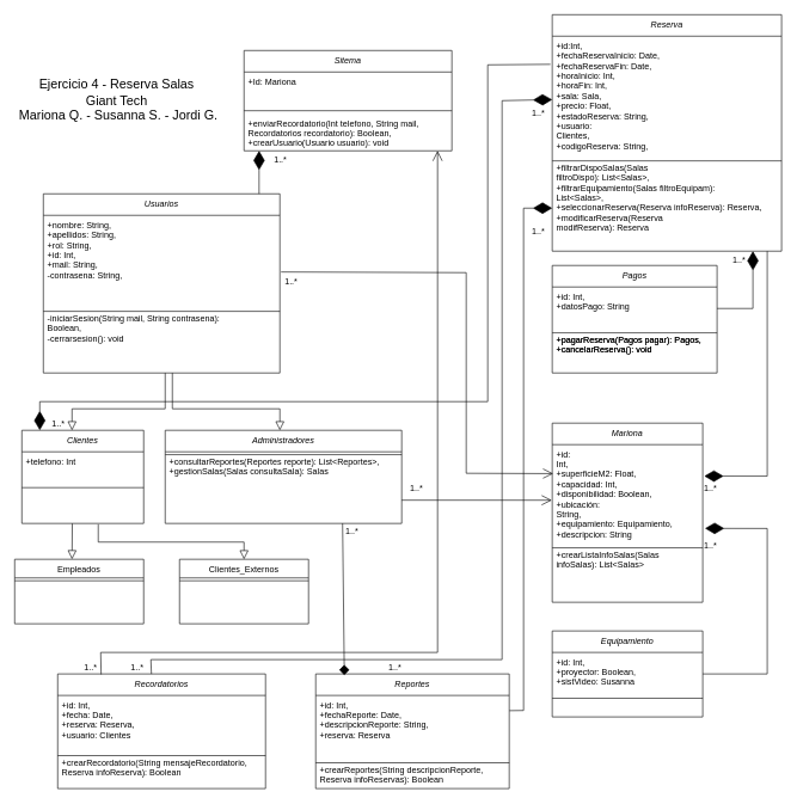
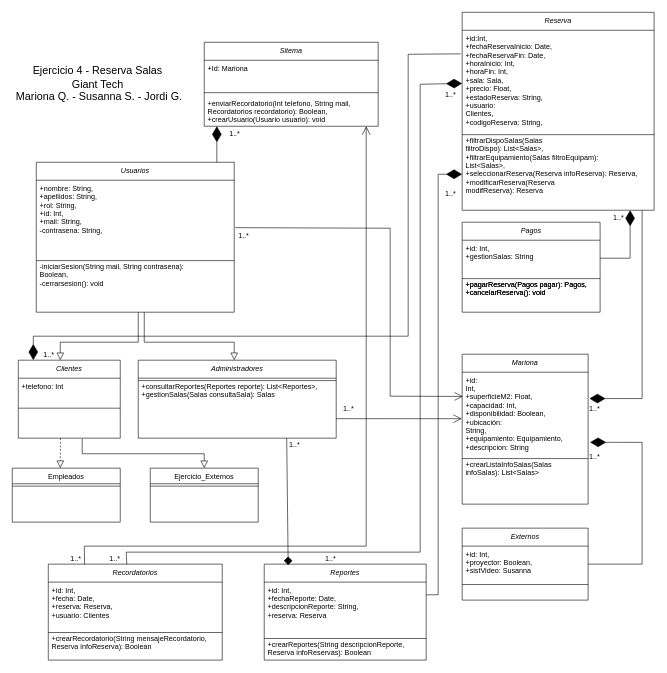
  <mxCell id="0" />
  <mxCell id="1" parent="0" />
  <mxCell id="2" value="Usuarios" style="swimlane;fontStyle=2;align=center;verticalAlign=top;childLayout=stackLayout;horizontal=1;startSize=30;horizontalStack=0;resizeParent=1;resizeLast=0;collapsible=1;marginBottom=0;rounded=0;shadow=0;strokeWidth=1;" vertex="1" parent="1"><mxGeometry x="60" y="270" width="330" height="250" as="geometry"><mxRectangle x="230" y="140" width="160" height="26" as="alternateBounds" /></mxGeometry></mxCell>
  <mxCell id="3" value="+nombre: String, &#10;+apellidos: String, &#10;+rol: String, &#10;+id: Int, &#10;+mail: String, &#10;-contrasena: String, &#10;" style="text;align=left;verticalAlign=top;spacingLeft=4;spacingRight=4;overflow=hidden;rotatable=0;points=[[0,0.5],[1,0.5]];portConstraint=eastwest;" vertex="1" parent="2"><mxGeometry y="30" width="330" height="130" as="geometry" /></mxCell>
  <mxCell id="4" value="-iniciarSesion(String mail, String contrasena):&#10;Boolean, &#10;-cerrarsesion(): void" style="text;align=left;verticalAlign=top;spacingLeft=4;spacingRight=4;overflow=hidden;rotatable=0;points=[[0,0.5],[1,0.5]];portConstraint=eastwest;" vertex="1" parent="2"><mxGeometry y="160" width="330" as="geometry" /></mxCell>
  <mxCell id="5" value="" style="line;html=1;strokeWidth=1;align=left;verticalAlign=middle;spacingTop=-1;spacingLeft=3;spacingRight=3;rotatable=0;labelPosition=right;points=[];portConstraint=eastwest;" vertex="1" parent="2"><mxGeometry y="160" width="330" height="8" as="geometry" /></mxCell>
  <mxCell id="6" value="" style="endArrow=block;endSize=10;endFill=0;shadow=0;strokeWidth=1;rounded=0;curved=0;edgeStyle=elbowEdgeStyle;elbow=vertical;entryX=0.5;entryY=0;entryDx=0;entryDy=0;" edge="1" parent="1"><mxGeometry width="160" relative="1" as="geometry"><mxPoint x="230" y="520" as="sourcePoint" /><mxPoint x="100" y="600" as="targetPoint" /><Array as="points"><mxPoint x="150" y="570" /></Array></mxGeometry></mxCell>
  <mxCell id="7" value="" style="endArrow=block;endSize=10;endFill=0;shadow=0;strokeWidth=1;rounded=0;curved=0;edgeStyle=elbowEdgeStyle;elbow=vertical;entryX=0.5;entryY=0;entryDx=0;entryDy=0;" edge="1" parent="1"><mxGeometry width="160" relative="1" as="geometry"><mxPoint x="240" y="520" as="sourcePoint" /><mxPoint x="390" y="600" as="targetPoint" /><Array as="points"><mxPoint x="310" y="570" /></Array></mxGeometry></mxCell>
  <mxCell id="8" value="&lt;font style=&quot;font-size: 18px;&quot;&gt;Ejercicio 4 - Reserva Salas&amp;nbsp;&lt;/font&gt;&lt;div&gt;&lt;font style=&quot;font-size: 18px;&quot;&gt;Giant Tech&amp;nbsp;&lt;/font&gt;&lt;div&gt;&lt;span style=&quot;font-size: 18px; background-color: initial;&quot;&gt;Mariona Q. - Susanna S. - Jordi G.&lt;/span&gt;&lt;/div&gt;&lt;/div&gt;" style="text;html=1;align=center;verticalAlign=middle;whiteSpace=wrap;rounded=0;" vertex="1" parent="1"><mxGeometry x="20" y="115" width="290" height="50" as="geometry" /></mxCell>
  <mxCell id="9" value="Sitema" style="swimlane;fontStyle=2;align=center;verticalAlign=top;childLayout=stackLayout;horizontal=1;startSize=30;horizontalStack=0;resizeParent=1;resizeLast=0;collapsible=1;marginBottom=0;rounded=0;shadow=0;strokeWidth=1;" vertex="1" parent="1"><mxGeometry x="340" y="70" width="290" height="140" as="geometry"><mxRectangle x="230" y="140" width="160" height="26" as="alternateBounds" /></mxGeometry></mxCell>
  <mxCell id="10" value="+Id: Mariona&#10;&#10;" style="text;align=left;verticalAlign=top;spacingLeft=4;spacingRight=4;overflow=hidden;rotatable=0;points=[[0,0.5],[1,0.5]];portConstraint=eastwest;" vertex="1" parent="9"><mxGeometry y="30" width="290" height="50" as="geometry" /></mxCell>
  <mxCell id="11" value="" style="line;html=1;strokeWidth=1;align=left;verticalAlign=middle;spacingTop=-1;spacingLeft=3;spacingRight=3;rotatable=0;labelPosition=right;points=[];portConstraint=eastwest;" vertex="1" parent="9"><mxGeometry y="80" width="290" height="8" as="geometry" /></mxCell>
  <mxCell id="12" value="+enviarRecordatorio(Int telefono, String mail,&#10;Recordatorios recordatorio): Boolean, &#10;+crearUsuario(Usuario usuario): void" style="text;align=left;verticalAlign=top;spacingLeft=4;spacingRight=4;overflow=hidden;rotatable=0;points=[[0,0.5],[1,0.5]];portConstraint=eastwest;" vertex="1" parent="9"><mxGeometry y="88" width="290" height="50" as="geometry" /></mxCell>
  <mxCell id="13" value="" style="endArrow=diamondThin;endFill=1;endSize=24;html=1;rounded=0;entryX=0.75;entryY=1;entryDx=0;entryDy=0;" edge="1" parent="1"><mxGeometry width="160" relative="1" as="geometry"><mxPoint x="361" y="270" as="sourcePoint" /><mxPoint x="361" y="210" as="targetPoint" /><Array as="points" /></mxGeometry></mxCell>
  <mxCell id="14" value="Administradores" style="swimlane;fontStyle=2;align=center;verticalAlign=top;childLayout=stackLayout;horizontal=1;startSize=30;horizontalStack=0;resizeParent=1;resizeLast=0;collapsible=1;marginBottom=0;rounded=0;shadow=0;strokeWidth=1;" vertex="1" parent="1"><mxGeometry x="230" y="600" width="330" height="130" as="geometry"><mxRectangle x="230" y="140" width="160" height="26" as="alternateBounds" /></mxGeometry></mxCell>
  <mxCell id="15" value="+consultarReportes(Reportes reporte): List&lt;Reportes&gt;,&#10;+gestionSalas(Salas consultaSala): Salas" style="text;align=left;verticalAlign=top;spacingLeft=4;spacingRight=4;overflow=hidden;rotatable=0;points=[[0,0.5],[1,0.5]];portConstraint=eastwest;" vertex="1" parent="14"><mxGeometry y="30" width="330" as="geometry" /></mxCell>
  <mxCell id="16" value="" style="line;html=1;strokeWidth=1;align=left;verticalAlign=middle;spacingTop=-1;spacingLeft=3;spacingRight=3;rotatable=0;labelPosition=right;points=[];portConstraint=eastwest;" vertex="1" parent="14"><mxGeometry y="30" width="330" height="8" as="geometry" /></mxCell>
  <mxCell id="17" value="Empleados" style="swimlane;fontStyle=0;align=center;verticalAlign=top;childLayout=stackLayout;horizontal=1;startSize=26;horizontalStack=0;resizeParent=1;resizeLast=0;collapsible=1;marginBottom=0;rounded=0;shadow=0;strokeWidth=1;" vertex="1" parent="1"><mxGeometry x="20" y="780" width="180" height="90" as="geometry"><mxRectangle x="130" y="380" width="160" height="26" as="alternateBounds" /></mxGeometry></mxCell>
  <mxCell id="18" value="" style="line;html=1;strokeWidth=1;align=left;verticalAlign=middle;spacingTop=-1;spacingLeft=3;spacingRight=3;rotatable=0;labelPosition=right;points=[];portConstraint=eastwest;" vertex="1" parent="17"><mxGeometry y="26" width="180" height="8" as="geometry" /></mxCell>
- <mxCell id="19" value="Clientes_Externos" style="swimlane;fontStyle=0;align=center;verticalAlign=top;childLayout=stackLayout;horizontal=1;startSize=26;horizontalStack=0;resizeParent=1;resizeLast=0;collapsible=1;marginBottom=0;rounded=0;shadow=0;strokeWidth=1;" vertex="1" parent="1"><mxGeometry x="250" y="780" width="180" height="90" as="geometry"><mxRectangle x="130" y="380" width="160" height="26" as="alternateBounds" /></mxGeometry></mxCell>
+ <mxCell id="19" value="Ejercicio_Externos" style="swimlane;fontStyle=0;align=center;verticalAlign=top;childLayout=stackLayout;horizontal=1;startSize=26;horizontalStack=0;resizeParent=1;resizeLast=0;collapsible=1;marginBottom=0;rounded=0;shadow=0;strokeWidth=1;" vertex="1" parent="1"><mxGeometry x="250" y="780" width="180" height="90" as="geometry"><mxRectangle x="130" y="380" width="160" height="26" as="alternateBounds" /></mxGeometry></mxCell>
  <mxCell id="20" value="" style="line;html=1;strokeWidth=1;align=left;verticalAlign=middle;spacingTop=-1;spacingLeft=3;spacingRight=3;rotatable=0;labelPosition=right;points=[];portConstraint=eastwest;" vertex="1" parent="19"><mxGeometry y="26" width="180" height="8" as="geometry" /></mxCell>
  <mxCell id="21" value="Reserva" style="swimlane;fontStyle=2;align=center;verticalAlign=top;childLayout=stackLayout;horizontal=1;startSize=30;horizontalStack=0;resizeParent=1;resizeLast=0;collapsible=1;marginBottom=0;rounded=0;shadow=0;strokeWidth=1;" vertex="1" parent="1"><mxGeometry x="770" y="20" width="320" height="330" as="geometry"><mxRectangle x="230" y="140" width="160" height="26" as="alternateBounds" /></mxGeometry></mxCell>
  <mxCell id="22" value="+id:Int, &#10;+fechaReservaInicio: Date, &#10;+fechaReservaFin: Date, &#10;+horaInicio: Int, &#10;+horaFin: Int, &#10;+sala: Sala, &#10;+precio: Float, &#10;+estadoReserva: String, &#10;+usuario:&#10;Clientes, &#10;+codigoReserva: String, " style="text;align=left;verticalAlign=top;spacingLeft=4;spacingRight=4;overflow=hidden;rotatable=0;points=[[0,0.5],[1,0.5]];portConstraint=eastwest;" vertex="1" parent="21"><mxGeometry y="30" width="320" height="170" as="geometry" /></mxCell>
  <mxCell id="23" value="+filtrarDispoSalas(Salas&#10;filtroDispo): List&lt;Salas&gt;, &#10;+filtrarEquipamiento(Salas filtroEquipam):&#10;List&lt;Salas&gt;, &#10;+seleccionarReserva(Reserva infoReserva): Reserva, &#10;+modificarReserva(Reserva&#10;modifReserva): Reserva" style="text;align=left;verticalAlign=top;spacingLeft=4;spacingRight=4;overflow=hidden;rotatable=0;points=[[0,0.5],[1,0.5]];portConstraint=eastwest;" vertex="1" parent="21"><mxGeometry y="200" width="320" as="geometry" /></mxCell>
  <mxCell id="24" value="" style="line;html=1;strokeWidth=1;align=left;verticalAlign=middle;spacingTop=-1;spacingLeft=3;spacingRight=3;rotatable=0;labelPosition=right;points=[];portConstraint=eastwest;" vertex="1" parent="21"><mxGeometry y="200" width="320" height="8" as="geometry" /></mxCell>
  <mxCell id="25" value="Pagos" style="swimlane;fontStyle=2;align=center;verticalAlign=top;childLayout=stackLayout;horizontal=1;startSize=30;horizontalStack=0;resizeParent=1;resizeLast=0;collapsible=1;marginBottom=0;rounded=0;shadow=0;strokeWidth=1;" vertex="1" parent="1"><mxGeometry x="770" y="370" width="230" height="150" as="geometry"><mxRectangle x="230" y="140" width="160" height="26" as="alternateBounds" /></mxGeometry></mxCell>
- <mxCell id="26" value="+id: Int, &#10;+datosPago: String&#10;" style="text;align=left;verticalAlign=top;spacingLeft=4;spacingRight=4;overflow=hidden;rotatable=0;points=[[0,0.5],[1,0.5]];portConstraint=eastwest;" vertex="1" parent="25"><mxGeometry y="30" width="230" height="60" as="geometry" /></mxCell>
+ <mxCell id="26" value="+id: Int, &#10;+gestionSalas: String&#10;" style="text;align=left;verticalAlign=top;spacingLeft=4;spacingRight=4;overflow=hidden;rotatable=0;points=[[0,0.5],[1,0.5]];portConstraint=eastwest;" vertex="1" parent="25"><mxGeometry y="30" width="230" height="60" as="geometry" /></mxCell>
  <mxCell id="27" value="+pagarReserva(Pagos pagar): Pagos, &#10;+cancelarReserva(): void" style="text;align=left;verticalAlign=top;spacingLeft=4;spacingRight=4;overflow=hidden;rotatable=0;points=[[0,0.5],[1,0.5]];portConstraint=eastwest;" vertex="1" parent="25"><mxGeometry y="90" width="230" as="geometry" /></mxCell>
  <mxCell id="28" value="+pagarReserva(Pagos pagar): Pagos, &#10;+cancelarReserva(): void" style="text;align=left;verticalAlign=top;spacingLeft=4;spacingRight=4;overflow=hidden;rotatable=0;points=[[0,0.5],[1,0.5]];portConstraint=eastwest;" vertex="1" parent="25"><mxGeometry y="90" width="230" as="geometry" /></mxCell>
  <mxCell id="29" value="" style="line;html=1;strokeWidth=1;align=left;verticalAlign=middle;spacingTop=-1;spacingLeft=3;spacingRight=3;rotatable=0;labelPosition=right;points=[];portConstraint=eastwest;" vertex="1" parent="25"><mxGeometry y="90" width="230" height="8" as="geometry" /></mxCell>
  <mxCell id="30" value="Mariona" style="swimlane;fontStyle=2;align=center;verticalAlign=top;childLayout=stackLayout;horizontal=1;startSize=30;horizontalStack=0;resizeParent=1;resizeLast=0;collapsible=1;marginBottom=0;rounded=0;shadow=0;strokeWidth=1;" vertex="1" parent="1"><mxGeometry x="770" y="590" width="210" height="250" as="geometry"><mxRectangle x="230" y="140" width="160" height="26" as="alternateBounds" /></mxGeometry></mxCell>
  <mxCell id="31" value="+id:&#10;Int, &#10;+superficieM2: Float, &#10;+capacidad: Int, &#10;+disponibilidad: Boolean, &#10;+ubicación:&#10;String, &#10;+equipamiento: Equipamiento, &#10;+descripcion: String" style="text;align=left;verticalAlign=top;spacingLeft=4;spacingRight=4;overflow=hidden;rotatable=0;points=[[0,0.5],[1,0.5]];portConstraint=eastwest;" vertex="1" parent="30"><mxGeometry y="30" width="210" height="140" as="geometry" /></mxCell>
  <mxCell id="32" value="+crearListaInfoSalas(Salas&#10;infoSalas): List&lt;Salas&gt;" style="text;align=left;verticalAlign=top;spacingLeft=4;spacingRight=4;overflow=hidden;rotatable=0;points=[[0,0.5],[1,0.5]];portConstraint=eastwest;" vertex="1" parent="30"><mxGeometry y="170" width="210" as="geometry" /></mxCell>
  <mxCell id="33" value="" style="line;html=1;strokeWidth=1;align=left;verticalAlign=middle;spacingTop=-1;spacingLeft=3;spacingRight=3;rotatable=0;labelPosition=right;points=[];portConstraint=eastwest;" vertex="1" parent="30"><mxGeometry y="170" width="210" height="8" as="geometry" /></mxCell>
- <mxCell id="34" value="Equipamiento" style="swimlane;fontStyle=2;align=center;verticalAlign=top;childLayout=stackLayout;horizontal=1;startSize=30;horizontalStack=0;resizeParent=1;resizeLast=0;collapsible=1;marginBottom=0;rounded=0;shadow=0;strokeWidth=1;" vertex="1" parent="1"><mxGeometry x="770" y="880" width="210" height="120" as="geometry"><mxRectangle x="230" y="140" width="160" height="26" as="alternateBounds" /></mxGeometry></mxCell>
+ <mxCell id="34" value="Externos" style="swimlane;fontStyle=2;align=center;verticalAlign=top;childLayout=stackLayout;horizontal=1;startSize=30;horizontalStack=0;resizeParent=1;resizeLast=0;collapsible=1;marginBottom=0;rounded=0;shadow=0;strokeWidth=1;" vertex="1" parent="1"><mxGeometry x="770" y="880" width="210" height="120" as="geometry"><mxRectangle x="230" y="140" width="160" height="26" as="alternateBounds" /></mxGeometry></mxCell>
  <mxCell id="35" value="+id: Int, &#10;+proyector: Boolean, &#10;+sistVideo: Susanna&#10;" style="text;align=left;verticalAlign=top;spacingLeft=4;spacingRight=4;overflow=hidden;rotatable=0;points=[[0,0.5],[1,0.5]];portConstraint=eastwest;" vertex="1" parent="34"><mxGeometry y="30" width="210" height="60" as="geometry" /></mxCell>
  <mxCell id="36" value="" style="line;html=1;strokeWidth=1;align=left;verticalAlign=middle;spacingTop=-1;spacingLeft=3;spacingRight=3;rotatable=0;labelPosition=right;points=[];portConstraint=eastwest;" vertex="1" parent="34"><mxGeometry y="90" width="210" height="8" as="geometry" /></mxCell>
  <mxCell id="37" value="Reportes" style="swimlane;fontStyle=2;align=center;verticalAlign=top;childLayout=stackLayout;horizontal=1;startSize=30;horizontalStack=0;resizeParent=1;resizeLast=0;collapsible=1;marginBottom=0;rounded=0;shadow=0;strokeWidth=1;" vertex="1" parent="1"><mxGeometry x="440" y="940" width="270" height="160" as="geometry"><mxRectangle x="230" y="140" width="160" height="26" as="alternateBounds" /></mxGeometry></mxCell>
  <mxCell id="38" value="+id: Int, &#10;+fechaReporte: Date, &#10;+descripcionReporte: String, &#10;+reserva: Reserva&#10;" style="text;align=left;verticalAlign=top;spacingLeft=4;spacingRight=4;overflow=hidden;rotatable=0;points=[[0,0.5],[1,0.5]];portConstraint=eastwest;" vertex="1" parent="37"><mxGeometry y="30" width="270" height="90" as="geometry" /></mxCell>
  <mxCell id="39" value="+crearReportes(String descripcionReporte, &#10;Reserva infoReservas): Boolean" style="text;align=left;verticalAlign=top;spacingLeft=4;spacingRight=4;overflow=hidden;rotatable=0;points=[[0,0.5],[1,0.5]];portConstraint=eastwest;" vertex="1" parent="37"><mxGeometry y="120" width="270" as="geometry" /></mxCell>
  <mxCell id="40" value="" style="line;html=1;strokeWidth=1;align=left;verticalAlign=middle;spacingTop=-1;spacingLeft=3;spacingRight=3;rotatable=0;labelPosition=right;points=[];portConstraint=eastwest;" vertex="1" parent="37"><mxGeometry y="120" width="270" height="8" as="geometry" /></mxCell>
  <mxCell id="41" value="Recordatorios" style="swimlane;fontStyle=2;align=center;verticalAlign=top;childLayout=stackLayout;horizontal=1;startSize=30;horizontalStack=0;resizeParent=1;resizeLast=0;collapsible=1;marginBottom=0;rounded=0;shadow=0;strokeWidth=1;" vertex="1" parent="1"><mxGeometry x="80" y="940" width="290" height="160" as="geometry"><mxRectangle x="230" y="140" width="160" height="26" as="alternateBounds" /></mxGeometry></mxCell>
  <mxCell id="42" value="+id: Int, &#10;+fecha: Date, &#10;+reserva: Reserva, &#10;+usuario: Clientes" style="text;align=left;verticalAlign=top;spacingLeft=4;spacingRight=4;overflow=hidden;rotatable=0;points=[[0,0.5],[1,0.5]];portConstraint=eastwest;" vertex="1" parent="41"><mxGeometry y="30" width="290" height="80" as="geometry" /></mxCell>
  <mxCell id="43" value="+crearRecordatorio(String mensajeRecordatorio, &#10;Reserva infoReserva): Boolean&#10;&#10;" style="text;align=left;verticalAlign=top;spacingLeft=4;spacingRight=4;overflow=hidden;rotatable=0;points=[[0,0.5],[1,0.5]];portConstraint=eastwest;" vertex="1" parent="41"><mxGeometry y="110" width="290" as="geometry" /></mxCell>
  <mxCell id="44" value="" style="line;html=1;strokeWidth=1;align=left;verticalAlign=middle;spacingTop=-1;spacingLeft=3;spacingRight=3;rotatable=0;labelPosition=right;points=[];portConstraint=eastwest;" vertex="1" parent="41"><mxGeometry y="110" width="290" height="8" as="geometry" /></mxCell>
- <mxCell id="45" value="" style="endArrow=block;endSize=10;endFill=0;shadow=0;strokeWidth=1;rounded=0;curved=0;edgeStyle=elbowEdgeStyle;elbow=horizontal;exitX=0.414;exitY=1.002;exitDx=0;exitDy=0;exitPerimeter=0;entryX=0.446;entryY=-0.001;entryDx=0;entryDy=0;entryPerimeter=0;" edge="1" parent="1" source="58" target="17"><mxGeometry width="160" relative="1" as="geometry"><mxPoint x="110" y="750" as="sourcePoint" /><mxPoint x="100" y="890" as="targetPoint" /><Array as="points"><mxPoint x="100" y="820" /></Array></mxGeometry></mxCell>
+ <mxCell id="45" value="" style="endArrow=block;endSize=10;endFill=0;shadow=0;strokeWidth=1;rounded=0;curved=0;edgeStyle=elbowEdgeStyle;elbow=horizontal;exitX=0.414;exitY=1.002;exitDx=0;exitDy=0;exitPerimeter=0;entryX=0.446;entryY=-0.001;entryDx=0;entryDy=0;entryPerimeter=0;dashed=1;" edge="1" parent="1" source="58" target="17"><mxGeometry width="160" relative="1" as="geometry"><mxPoint x="110" y="750" as="sourcePoint" /><mxPoint x="100" y="890" as="targetPoint" /><Array as="points"><mxPoint x="100" y="820" /></Array></mxGeometry></mxCell>
  <mxCell id="46" value="" style="endArrow=block;endSize=10;endFill=0;shadow=0;strokeWidth=1;rounded=0;curved=0;edgeStyle=elbowEdgeStyle;elbow=vertical;entryX=0.5;entryY=0;entryDx=0;entryDy=0;exitX=0.627;exitY=1.011;exitDx=0;exitDy=0;exitPerimeter=0;" edge="1" parent="1" source="58" target="19"><mxGeometry width="160" relative="1" as="geometry"><mxPoint x="144.75" y="826.56" as="sourcePoint" /><mxPoint x="322" y="950" as="targetPoint" /><Array as="points" /></mxGeometry></mxCell>
  <mxCell id="47" value="" style="endArrow=diamond;endFill=1;endSize=12;html=1;rounded=0;exitX=0.75;exitY=1;exitDx=0;exitDy=0;entryX=0.148;entryY=0.01;entryDx=0;entryDy=0;entryPerimeter=0;" edge="1" parent="1" source="14" target="37"><mxGeometry width="160" relative="1" as="geometry"><mxPoint x="930" y="494.5" as="sourcePoint" /><mxPoint x="1090" y="494.5" as="targetPoint" /></mxGeometry></mxCell>
  <mxCell id="48" value="" style="endArrow=open;endFill=1;endSize=12;html=1;rounded=0;exitX=1;exitY=0.75;exitDx=0;exitDy=0;entryX=-0.003;entryY=0.554;entryDx=0;entryDy=0;entryPerimeter=0;" edge="1" parent="1" target="31" source="14"><mxGeometry width="160" relative="1" as="geometry"><mxPoint x="560" y="695" as="sourcePoint" /><mxPoint x="513" y="1130" as="targetPoint" /></mxGeometry></mxCell>
  <mxCell id="49" value="" style="endArrow=diamondThin;endFill=1;endSize=24;html=1;rounded=0;entryX=1.01;entryY=0.314;entryDx=0;entryDy=0;entryPerimeter=0;" edge="1" parent="1" target="31"><mxGeometry width="160" relative="1" as="geometry"><mxPoint x="1070" y="350" as="sourcePoint" /><mxPoint x="1198.11" y="775.06" as="targetPoint" /><Array as="points"><mxPoint x="1070" y="664" /></Array></mxGeometry></mxCell>
  <mxCell id="50" value="" style="endArrow=diamondThin;endFill=1;endSize=24;html=1;rounded=0;exitX=1;exitY=0.5;exitDx=0;exitDy=0;" edge="1" parent="1" source="26"><mxGeometry width="160" relative="1" as="geometry"><mxPoint x="1129.54" y="638.52" as="sourcePoint" /><mxPoint x="1050" y="350" as="targetPoint" /><Array as="points"><mxPoint x="1050" y="430" /></Array></mxGeometry></mxCell>
  <mxCell id="51" value="" style="endArrow=diamondThin;endFill=1;endSize=24;html=1;rounded=0;entryX=0.25;entryY=0;entryDx=0;entryDy=0;exitX=-0.008;exitY=0.231;exitDx=0;exitDy=0;exitPerimeter=0;" edge="1" parent="1" source="22"><mxGeometry width="160" relative="1" as="geometry"><mxPoint x="680" y="160" as="sourcePoint" /><mxPoint x="55" y="600" as="targetPoint" /><Array as="points"><mxPoint x="680" y="90" /><mxPoint x="680" y="560" /><mxPoint x="55" y="560" /></Array></mxGeometry></mxCell>
  <mxCell id="52" value="" style="endArrow=open;endFill=1;endSize=12;html=1;rounded=0;exitX=1.005;exitY=0.608;exitDx=0;exitDy=0;exitPerimeter=0;entryX=0.006;entryY=0.289;entryDx=0;entryDy=0;entryPerimeter=0;" edge="1" parent="1" source="3" target="31"><mxGeometry width="160" relative="1" as="geometry"><mxPoint x="422" y="400" as="sourcePoint" /><mxPoint x="620" y="800" as="targetPoint" /><Array as="points"><mxPoint x="650" y="380" /><mxPoint x="650" y="660" /></Array></mxGeometry></mxCell>
  <mxCell id="53" value="" style="endArrow=diamondThin;endFill=1;endSize=24;html=1;rounded=0;exitX=1;exitY=0.5;exitDx=0;exitDy=0;entryX=1.015;entryY=0.835;entryDx=0;entryDy=0;entryPerimeter=0;" edge="1" parent="1" source="35" target="31"><mxGeometry width="160" relative="1" as="geometry"><mxPoint x="1080" y="990" as="sourcePoint" /><mxPoint x="980" y="850" as="targetPoint" /><Array as="points"><mxPoint x="1070" y="940" /><mxPoint x="1070" y="737" /></Array></mxGeometry></mxCell>
  <mxCell id="54" value="" style="endArrow=diamondThin;endFill=1;endSize=24;html=1;rounded=0;exitX=1.001;exitY=0.236;exitDx=0;exitDy=0;exitPerimeter=0;" edge="1" parent="1" source="38"><mxGeometry width="160" relative="1" as="geometry"><mxPoint x="750" y="1020" as="sourcePoint" /><mxPoint x="770" y="290" as="targetPoint" /><Array as="points"><mxPoint x="730" y="991" /><mxPoint x="730" y="290" /></Array></mxGeometry></mxCell>
  <mxCell id="55" value="" style="endArrow=diamondThin;endFill=1;endSize=24;html=1;rounded=0;exitX=0.451;exitY=0;exitDx=0;exitDy=0;exitPerimeter=0;" edge="1" parent="1" source="41" target="22"><mxGeometry width="160" relative="1" as="geometry"><mxPoint x="210" y="940" as="sourcePoint" /><mxPoint x="770" y="300" as="targetPoint" /><Array as="points"><mxPoint x="210" y="920" /><mxPoint x="700" y="920" /><mxPoint x="700" y="140" /></Array></mxGeometry></mxCell>
  <mxCell id="56" value="" style="endArrow=open;endFill=1;endSize=12;html=1;rounded=0;exitX=0.209;exitY=0.004;exitDx=0;exitDy=0;exitPerimeter=0;" edge="1" parent="1" source="41"><mxGeometry width="160" relative="1" as="geometry"><mxPoint x="140" y="930" as="sourcePoint" /><mxPoint x="610" y="210" as="targetPoint" /><Array as="points"><mxPoint x="140" y="910" /><mxPoint x="610" y="910" /></Array></mxGeometry></mxCell>
  <mxCell id="57" value="Clientes" style="swimlane;fontStyle=2;align=center;verticalAlign=top;childLayout=stackLayout;horizontal=1;startSize=30;horizontalStack=0;resizeParent=1;resizeLast=0;collapsible=1;marginBottom=0;rounded=0;shadow=0;strokeWidth=1;" vertex="1" parent="1"><mxGeometry x="30" y="600" width="170" height="130" as="geometry"><mxRectangle x="230" y="140" width="160" height="26" as="alternateBounds" /></mxGeometry></mxCell>
  <mxCell id="58" value="+telefono: Int" style="text;align=left;verticalAlign=top;spacingLeft=4;spacingRight=4;overflow=hidden;rotatable=0;points=[[0,0.5],[1,0.5]];portConstraint=eastwest;" vertex="1" parent="57"><mxGeometry y="30" width="170" height="100" as="geometry" /></mxCell>
  <mxCell id="59" value="" style="endArrow=none;html=1;rounded=0;exitX=0;exitY=0.5;exitDx=0;exitDy=0;entryX=1;entryY=0.5;entryDx=0;entryDy=0;" edge="1" parent="57" source="58" target="58"><mxGeometry width="50" height="50" relative="1" as="geometry"><mxPoint x="250" y="110" as="sourcePoint" /><mxPoint x="300" y="60" as="targetPoint" /></mxGeometry></mxCell>
  <mxCell id="60" value="1..*" style="resizable=0;align=left;verticalAlign=bottom;labelBackgroundColor=none;fontSize=12;" connectable="0" vertex="1" parent="1"><mxGeometry x="380" y="230" as="geometry" /></mxCell>
  <mxCell id="61" value="1..*" style="resizable=0;align=left;verticalAlign=bottom;labelBackgroundColor=none;fontSize=12;" connectable="0" vertex="1" parent="1"><mxGeometry x="70" y="600" as="geometry" /></mxCell>
  <mxCell id="62" value="1..*" style="resizable=0;align=left;verticalAlign=bottom;labelBackgroundColor=none;fontSize=12;" connectable="0" vertex="1" parent="1"><mxGeometry x="480" y="750" as="geometry" /></mxCell>
  <mxCell id="63" value="1..*" style="resizable=0;align=left;verticalAlign=bottom;labelBackgroundColor=none;fontSize=12;" connectable="0" vertex="1" parent="1"><mxGeometry x="115" y="940" as="geometry" /></mxCell>
  <mxCell id="64" value="1..*" style="resizable=0;align=left;verticalAlign=bottom;labelBackgroundColor=none;fontSize=12;" connectable="0" vertex="1" parent="1"><mxGeometry x="980" y="690" as="geometry" /></mxCell>
  <mxCell id="65" value="1..*" style="resizable=0;align=left;verticalAlign=bottom;labelBackgroundColor=none;fontSize=12;" connectable="0" vertex="1" parent="1"><mxGeometry x="980" y="770" as="geometry" /></mxCell>
  <mxCell id="66" value="1..*" style="resizable=0;align=left;verticalAlign=bottom;labelBackgroundColor=none;fontSize=12;" connectable="0" vertex="1" parent="1"><mxGeometry x="740" y="330" as="geometry" /></mxCell>
  <mxCell id="67" value="1..*" style="resizable=0;align=left;verticalAlign=bottom;labelBackgroundColor=none;fontSize=12;" connectable="0" vertex="1" parent="1"><mxGeometry x="1020" y="370" as="geometry" /></mxCell>
  <mxCell id="68" value="1..*" style="resizable=0;align=left;verticalAlign=bottom;labelBackgroundColor=none;fontSize=12;" connectable="0" vertex="1" parent="1"><mxGeometry x="740" y="165" as="geometry" /></mxCell>
  <mxCell id="69" value="1..*" style="resizable=0;align=left;verticalAlign=bottom;labelBackgroundColor=none;fontSize=12;" connectable="0" vertex="1" parent="1"><mxGeometry x="570" y="690" as="geometry" /></mxCell>
  <mxCell id="70" value="1..*" style="resizable=0;align=left;verticalAlign=bottom;labelBackgroundColor=none;fontSize=12;" connectable="0" vertex="1" parent="1"><mxGeometry x="540" y="940" as="geometry" /></mxCell>
  <mxCell id="71" value="1..*" style="resizable=0;align=left;verticalAlign=bottom;labelBackgroundColor=none;fontSize=12;" connectable="0" vertex="1" parent="1"><mxGeometry x="395" y="400" as="geometry" /></mxCell>
  <mxCell id="72" value="1..*" style="resizable=0;align=left;verticalAlign=bottom;labelBackgroundColor=none;fontSize=12;" connectable="0" vertex="1" parent="1"><mxGeometry x="180" y="940" as="geometry" /></mxCell>
